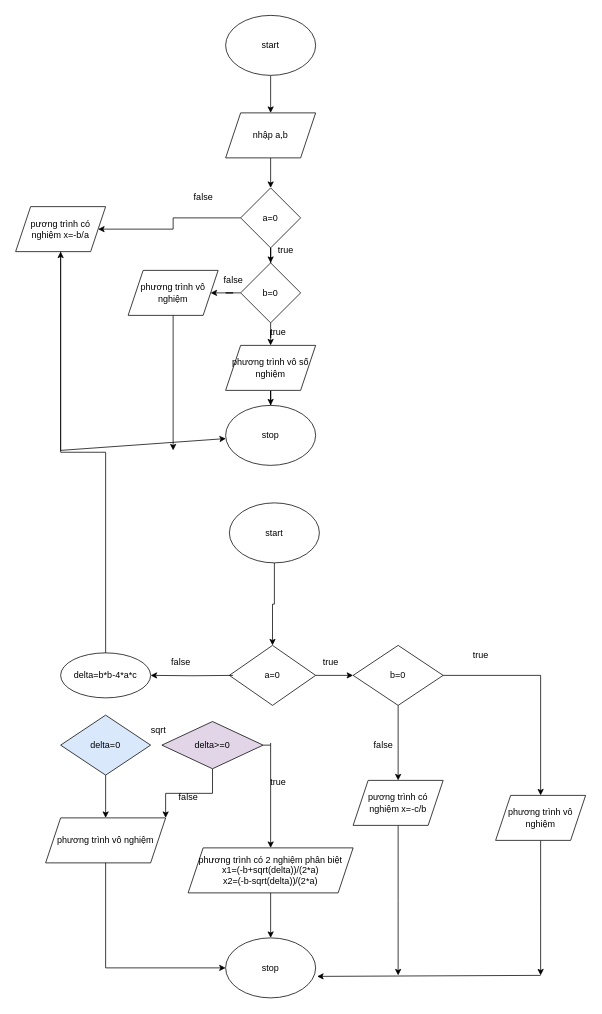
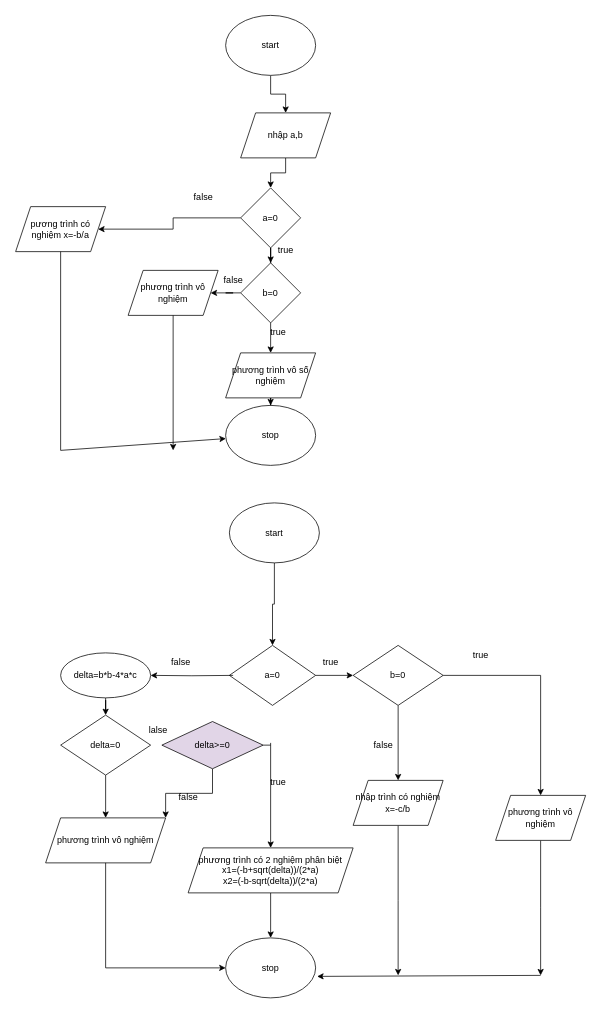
  <mxCell id="0" />
  <mxCell id="1" parent="0" />
  <mxCell id="2" value="" style="edgeStyle=orthogonalEdgeStyle;rounded=0;orthogonalLoop=1;jettySize=auto;html=1;" edge="1" parent="1" source="3" target="5"><mxGeometry relative="1" as="geometry" /></mxCell>
  <mxCell id="3" value="start" style="ellipse;whiteSpace=wrap;html=1;" vertex="1" parent="1"><mxGeometry x="300" y="20" width="120" height="80" as="geometry" /></mxCell>
  <mxCell id="4" value="" style="edgeStyle=orthogonalEdgeStyle;rounded=0;orthogonalLoop=1;jettySize=auto;html=1;" edge="1" parent="1" source="5" target="8"><mxGeometry relative="1" as="geometry" /></mxCell>
- <mxCell id="5" value="nhập a,b" style="shape=parallelogram;perimeter=parallelogramPerimeter;whiteSpace=wrap;html=1;fixedSize=1;" vertex="1" parent="1"><mxGeometry x="300" y="150" width="120" height="60" as="geometry" /></mxCell>
+ <mxCell id="5" value="nhập a,b" style="shape=parallelogram;perimeter=parallelogramPerimeter;whiteSpace=wrap;html=1;fixedSize=1;" vertex="1" parent="1"><mxGeometry x="320" y="150" width="120" height="60" as="geometry" /></mxCell>
  <mxCell id="6" value="" style="edgeStyle=orthogonalEdgeStyle;rounded=0;orthogonalLoop=1;jettySize=auto;html=1;" edge="1" parent="1" source="8" target="9"><mxGeometry relative="1" as="geometry" /></mxCell>
  <mxCell id="7" value="" style="edgeStyle=orthogonalEdgeStyle;rounded=0;orthogonalLoop=1;jettySize=auto;html=1;" edge="1" parent="1" source="8" target="13"><mxGeometry relative="1" as="geometry" /></mxCell>
  <mxCell id="8" value="a=0" style="rhombus;whiteSpace=wrap;html=1;" vertex="1" parent="1"><mxGeometry x="320" y="250" width="80" height="80" as="geometry" /></mxCell>
  <mxCell id="9" value="pương trình có nghiệm x=-b/a" style="shape=parallelogram;perimeter=parallelogramPerimeter;whiteSpace=wrap;html=1;fixedSize=1;" vertex="1" parent="1"><mxGeometry x="20" y="275" width="120" height="60" as="geometry" /></mxCell>
  <mxCell id="10" value="false" style="text;html=1;align=center;verticalAlign=middle;resizable=0;points=[];autosize=1;strokeColor=none;fillColor=none;" vertex="1" parent="1"><mxGeometry x="245" y="248" width="50" height="30" as="geometry" /></mxCell>
  <mxCell id="11" value="" style="edgeStyle=orthogonalEdgeStyle;rounded=0;orthogonalLoop=1;jettySize=auto;html=1;" edge="1" parent="1" source="13" target="16"><mxGeometry relative="1" as="geometry" /></mxCell>
  <mxCell id="12" value="" style="edgeStyle=orthogonalEdgeStyle;rounded=0;orthogonalLoop=1;jettySize=auto;html=1;" edge="1" parent="1" source="13" target="19"><mxGeometry relative="1" as="geometry" /></mxCell>
  <mxCell id="13" value="b=0" style="rhombus;whiteSpace=wrap;html=1;" vertex="1" parent="1"><mxGeometry x="320" y="350" width="80" height="80" as="geometry" /></mxCell>
  <mxCell id="14" value="true" style="text;html=1;align=center;verticalAlign=middle;resizable=0;points=[];autosize=1;strokeColor=none;fillColor=none;" vertex="1" parent="1"><mxGeometry x="360" y="318" width="40" height="30" as="geometry" /></mxCell>
  <mxCell id="15" value="" style="edgeStyle=orthogonalEdgeStyle;rounded=0;orthogonalLoop=1;jettySize=auto;html=1;" edge="1" parent="1" source="16" target="18"><mxGeometry relative="1" as="geometry" /></mxCell>
- <mxCell id="16" value="phương trình vô số nghiệm" style="shape=parallelogram;perimeter=parallelogramPerimeter;whiteSpace=wrap;html=1;fixedSize=1;" vertex="1" parent="1"><mxGeometry x="300" y="460" width="120" height="60" as="geometry" /></mxCell>
+ <mxCell id="16" value="phương trình vô số nghiệm" style="shape=parallelogram;perimeter=parallelogramPerimeter;whiteSpace=wrap;html=1;fixedSize=1;" vertex="1" parent="1"><mxGeometry x="300" y="470" width="120" height="60" as="geometry" /></mxCell>
  <mxCell id="17" value="true" style="text;html=1;align=center;verticalAlign=middle;resizable=0;points=[];autosize=1;strokeColor=none;fillColor=none;" vertex="1" parent="1"><mxGeometry x="350" y="428" width="40" height="30" as="geometry" /></mxCell>
  <mxCell id="18" value="stop" style="ellipse;whiteSpace=wrap;html=1;" vertex="1" parent="1"><mxGeometry x="300" y="540" width="120" height="80" as="geometry" /></mxCell>
  <mxCell id="19" value="phương trình vô nghiệm" style="shape=parallelogram;perimeter=parallelogramPerimeter;whiteSpace=wrap;html=1;fixedSize=1;" vertex="1" parent="1"><mxGeometry x="170" y="360" width="120" height="60" as="geometry" /></mxCell>
  <mxCell id="20" value="false" style="text;html=1;align=center;verticalAlign=middle;resizable=0;points=[];autosize=1;strokeColor=none;fillColor=none;" vertex="1" parent="1"><mxGeometry x="285" y="358" width="50" height="30" as="geometry" /></mxCell>
  <mxCell id="21" value="" style="endArrow=none;html=1;rounded=0;exitX=0.5;exitY=1;exitDx=0;exitDy=0;" edge="1" parent="1" source="9"><mxGeometry width="50" height="50" relative="1" as="geometry"><mxPoint x="240" y="530" as="sourcePoint" /><mxPoint x="80" y="600" as="targetPoint" /></mxGeometry></mxCell>
  <mxCell id="22" value="" style="endArrow=classic;html=1;rounded=0;" edge="1" parent="1" target="18"><mxGeometry width="50" height="50" relative="1" as="geometry"><mxPoint x="80" y="600" as="sourcePoint" /><mxPoint x="290" y="480" as="targetPoint" /></mxGeometry></mxCell>
  <mxCell id="23" value="" style="endArrow=classic;html=1;rounded=0;exitX=0.5;exitY=1;exitDx=0;exitDy=0;" edge="1" parent="1" source="19"><mxGeometry width="50" height="50" relative="1" as="geometry"><mxPoint x="240" y="530" as="sourcePoint" /><mxPoint x="230" y="600" as="targetPoint" /></mxGeometry></mxCell>
  <mxCell id="24" value="" style="edgeStyle=orthogonalEdgeStyle;rounded=0;orthogonalLoop=1;jettySize=auto;html=1;" edge="1" parent="1" source="25" target="27"><mxGeometry relative="1" as="geometry" /></mxCell>
  <mxCell id="25" value="start" style="ellipse;whiteSpace=wrap;html=1;" vertex="1" parent="1"><mxGeometry x="305" y="670" width="120" height="80" as="geometry" /></mxCell>
  <mxCell id="26" value="" style="edgeStyle=orthogonalEdgeStyle;rounded=0;orthogonalLoop=1;jettySize=auto;html=1;" edge="1" parent="1" source="27" target="29"><mxGeometry relative="1" as="geometry" /></mxCell>
  <mxCell id="27" value="a=0" style="rhombus;whiteSpace=wrap;html=1;" vertex="1" parent="1"><mxGeometry x="305" y="860" width="115" height="80" as="geometry" /></mxCell>
  <mxCell id="28" value="" style="edgeStyle=orthogonalEdgeStyle;rounded=0;orthogonalLoop=1;jettySize=auto;html=1;" edge="1" parent="1" source="29" target="36"><mxGeometry relative="1" as="geometry" /></mxCell>
  <mxCell id="29" value="b=0" style="rhombus;whiteSpace=wrap;html=1;" vertex="1" parent="1"><mxGeometry x="470" y="860" width="120" height="80" as="geometry" /></mxCell>
  <mxCell id="30" value="" style="endArrow=none;html=1;rounded=0;exitX=1;exitY=0.5;exitDx=0;exitDy=0;" edge="1" parent="1" source="29"><mxGeometry width="50" height="50" relative="1" as="geometry"><mxPoint x="660" y="920" as="sourcePoint" /><mxPoint x="720" y="900" as="targetPoint" /></mxGeometry></mxCell>
  <mxCell id="31" value="true" style="text;html=1;align=center;verticalAlign=middle;resizable=0;points=[];autosize=1;strokeColor=none;fillColor=none;" vertex="1" parent="1"><mxGeometry x="620" y="858" width="40" height="30" as="geometry" /></mxCell>
  <mxCell id="32" value="" style="edgeStyle=orthogonalEdgeStyle;rounded=0;orthogonalLoop=1;jettySize=auto;html=1;" edge="1" parent="1" source="33"><mxGeometry relative="1" as="geometry"><mxPoint x="720" y="1300" as="targetPoint" /></mxGeometry></mxCell>
  <mxCell id="33" value="phương trình vô nghiệm" style="shape=parallelogram;perimeter=parallelogramPerimeter;whiteSpace=wrap;html=1;fixedSize=1;" vertex="1" parent="1"><mxGeometry x="660" y="1060" width="120" height="60" as="geometry" /></mxCell>
  <mxCell id="34" value="" style="endArrow=classic;html=1;rounded=0;" edge="1" parent="1" target="33"><mxGeometry width="50" height="50" relative="1" as="geometry"><mxPoint x="720" y="900" as="sourcePoint" /><mxPoint x="640" y="1080" as="targetPoint" /></mxGeometry></mxCell>
  <mxCell id="35" value="" style="edgeStyle=orthogonalEdgeStyle;rounded=0;orthogonalLoop=1;jettySize=auto;html=1;" edge="1" parent="1" source="36"><mxGeometry relative="1" as="geometry"><mxPoint x="530" y="1300" as="targetPoint" /></mxGeometry></mxCell>
- <mxCell id="36" value="pương trình có nghiệm x=-c/b" style="shape=parallelogram;perimeter=parallelogramPerimeter;whiteSpace=wrap;html=1;fixedSize=1;" vertex="1" parent="1"><mxGeometry x="470" y="1040" width="120" height="60" as="geometry" /></mxCell>
+ <mxCell id="36" value="nhập trình có nghiệm x=-c/b" style="shape=parallelogram;perimeter=parallelogramPerimeter;whiteSpace=wrap;html=1;fixedSize=1;" vertex="1" parent="1"><mxGeometry x="470" y="1040" width="120" height="60" as="geometry" /></mxCell>
  <mxCell id="37" value="true" style="text;html=1;align=center;verticalAlign=middle;resizable=0;points=[];autosize=1;strokeColor=none;fillColor=none;" vertex="1" parent="1"><mxGeometry x="420" y="868" width="40" height="30" as="geometry" /></mxCell>
  <mxCell id="38" value="false" style="text;html=1;align=center;verticalAlign=middle;resizable=0;points=[];autosize=1;strokeColor=none;fillColor=none;" vertex="1" parent="1"><mxGeometry x="485" y="978" width="50" height="30" as="geometry" /></mxCell>
  <mxCell id="39" value="" style="edgeStyle=orthogonalEdgeStyle;rounded=0;orthogonalLoop=1;jettySize=auto;html=1;entryX=1;entryY=0.5;entryDx=0;entryDy=0;" edge="1" parent="1" target="41"><mxGeometry relative="1" as="geometry"><mxPoint x="310" y="900" as="sourcePoint" /></mxGeometry></mxCell>
- <mxCell id="40" value="" style="edgeStyle=orthogonalEdgeStyle;rounded=0;orthogonalLoop=1;jettySize=auto;html=1;" edge="1" parent="1" source="41" target="9"><mxGeometry relative="1" as="geometry" /></mxCell>
+ <mxCell id="40" value="" style="edgeStyle=orthogonalEdgeStyle;rounded=0;orthogonalLoop=1;jettySize=auto;html=1;" edge="1" parent="1" source="41" target="44"><mxGeometry relative="1" as="geometry" /></mxCell>
  <mxCell id="41" value="delta=b*b-4*a*c" style="ellipse;whiteSpace=wrap;html=1;" vertex="1" parent="1"><mxGeometry x="80" y="870" width="120" height="60" as="geometry" /></mxCell>
  <mxCell id="42" value="false" style="text;html=1;align=center;verticalAlign=middle;resizable=0;points=[];autosize=1;strokeColor=none;fillColor=none;" vertex="1" parent="1"><mxGeometry x="215" y="868" width="50" height="30" as="geometry" /></mxCell>
  <mxCell id="43" value="" style="edgeStyle=orthogonalEdgeStyle;rounded=0;orthogonalLoop=1;jettySize=auto;html=1;" edge="1" parent="1" source="44" target="53"><mxGeometry relative="1" as="geometry" /></mxCell>
- <mxCell id="44" value="delta=0" style="rhombus;whiteSpace=wrap;html=1;fillColor=#dae8fc;" vertex="1" parent="1"><mxGeometry x="80" y="953" width="120" height="80" as="geometry" /></mxCell>
+ <mxCell id="44" value="delta=0" style="rhombus;whiteSpace=wrap;html=1;" vertex="1" parent="1"><mxGeometry x="80" y="953" width="120" height="80" as="geometry" /></mxCell>
  <mxCell id="45" value="" style="edgeStyle=orthogonalEdgeStyle;rounded=0;orthogonalLoop=1;jettySize=auto;html=1;entryX=1;entryY=0;entryDx=0;entryDy=0;" edge="1" parent="1" source="46" target="53"><mxGeometry relative="1" as="geometry" /></mxCell>
  <mxCell id="46" value="delta&amp;gt;=0" style="rhombus;whiteSpace=wrap;html=1;fillColor=#e1d5e7;" vertex="1" parent="1"><mxGeometry x="215" y="961.5" width="135" height="63" as="geometry" /></mxCell>
  <mxCell id="47" value="" style="endArrow=none;html=1;rounded=0;exitX=1;exitY=0.5;exitDx=0;exitDy=0;" edge="1" parent="1" source="46"><mxGeometry width="50" height="50" relative="1" as="geometry"><mxPoint x="430" y="1150" as="sourcePoint" /><mxPoint x="360" y="993" as="targetPoint" /></mxGeometry></mxCell>
  <mxCell id="48" value="" style="endArrow=classic;html=1;rounded=0;" edge="1" parent="1" target="50"><mxGeometry width="50" height="50" relative="1" as="geometry"><mxPoint x="360" y="990" as="sourcePoint" /><mxPoint x="360" y="1090" as="targetPoint" /></mxGeometry></mxCell>
  <mxCell id="49" value="" style="edgeStyle=orthogonalEdgeStyle;rounded=0;orthogonalLoop=1;jettySize=auto;html=1;" edge="1" parent="1" source="50" target="55"><mxGeometry relative="1" as="geometry" /></mxCell>
  <mxCell id="50" value="phương trình có 2 nghiệm phân biệt&lt;br&gt;x1=(-b+sqrt(delta))/(2*a)&lt;br&gt;x2=(-b-sqrt(delta))/(2*a)" style="shape=parallelogram;perimeter=parallelogramPerimeter;whiteSpace=wrap;html=1;fixedSize=1;" vertex="1" parent="1"><mxGeometry x="250" y="1130" width="220" height="60" as="geometry" /></mxCell>
- <mxCell id="51" value="sqrt" style="text;html=1;align=center;verticalAlign=middle;resizable=0;points=[];autosize=1;strokeColor=none;fillColor=none;" vertex="1" parent="1"><mxGeometry x="185" y="958" width="50" height="30" as="geometry" /></mxCell>
+ <mxCell id="51" value="lalse" style="text;html=1;align=center;verticalAlign=middle;resizable=0;points=[];autosize=1;strokeColor=none;fillColor=none;" vertex="1" parent="1"><mxGeometry x="185" y="958" width="50" height="30" as="geometry" /></mxCell>
  <mxCell id="52" value="true" style="text;html=1;align=center;verticalAlign=middle;resizable=0;points=[];autosize=1;strokeColor=none;fillColor=none;" vertex="1" parent="1"><mxGeometry x="350" y="1028" width="40" height="30" as="geometry" /></mxCell>
  <mxCell id="53" value="phương trình vô nghiệm" style="shape=parallelogram;perimeter=parallelogramPerimeter;whiteSpace=wrap;html=1;fixedSize=1;" vertex="1" parent="1"><mxGeometry x="60" y="1090" width="160" height="60" as="geometry" /></mxCell>
  <mxCell id="54" value="false" style="text;html=1;align=center;verticalAlign=middle;resizable=0;points=[];autosize=1;strokeColor=none;fillColor=none;" vertex="1" parent="1"><mxGeometry x="225" y="1048" width="50" height="30" as="geometry" /></mxCell>
  <mxCell id="55" value="stop" style="ellipse;whiteSpace=wrap;html=1;" vertex="1" parent="1"><mxGeometry x="300" y="1250" width="120" height="80" as="geometry" /></mxCell>
  <mxCell id="56" value="" style="endArrow=classic;html=1;rounded=0;entryX=1.017;entryY=0.642;entryDx=0;entryDy=0;entryPerimeter=0;" edge="1" parent="1" target="55"><mxGeometry width="50" height="50" relative="1" as="geometry"><mxPoint x="720" y="1300" as="sourcePoint" /><mxPoint x="610" y="1190" as="targetPoint" /></mxGeometry></mxCell>
  <mxCell id="57" value="" style="endArrow=classic;html=1;rounded=0;entryX=0;entryY=0.5;entryDx=0;entryDy=0;" edge="1" parent="1" target="55"><mxGeometry width="50" height="50" relative="1" as="geometry"><mxPoint x="140" y="1290" as="sourcePoint" /><mxPoint x="270" y="1190" as="targetPoint" /></mxGeometry></mxCell>
  <mxCell id="58" value="" style="endArrow=none;html=1;rounded=0;exitX=0.5;exitY=1;exitDx=0;exitDy=0;" edge="1" parent="1" source="53"><mxGeometry width="50" height="50" relative="1" as="geometry"><mxPoint x="220" y="1240" as="sourcePoint" /><mxPoint x="140" y="1290" as="targetPoint" /></mxGeometry></mxCell>
